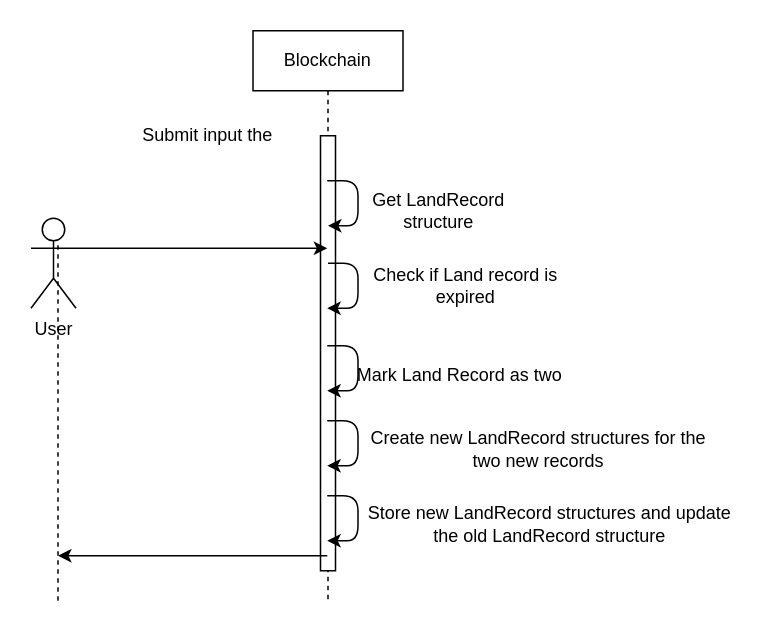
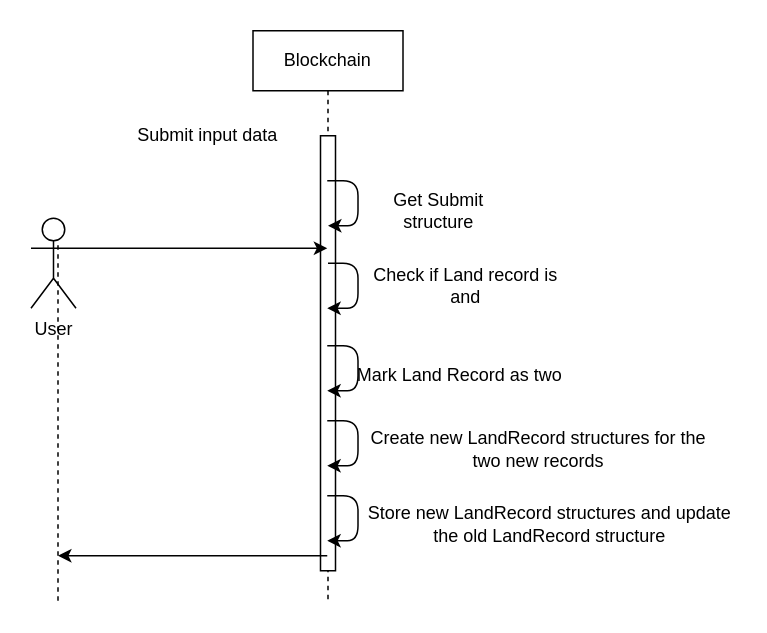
  <mxCell id="0" />
  <mxCell id="1" parent="0" />
  <mxCell id="2" value="Blockchain" style="shape=umlLifeline;perimeter=lifelinePerimeter;whiteSpace=wrap;html=1;container=1;collapsible=0;recursiveResize=0;outlineConnect=0;" vertex="1" parent="1"><mxGeometry x="168" y="20" width="100" height="380" as="geometry" /></mxCell>
  <mxCell id="3" value="" style="html=1;points=[];perimeter=orthogonalPerimeter;" vertex="1" parent="2"><mxGeometry x="45" y="70" width="10" height="290" as="geometry" /></mxCell>
  <mxCell id="4" value="User" style="shape=umlActor;verticalLabelPosition=bottom;verticalAlign=top;html=1;" vertex="1" parent="1"><mxGeometry x="20" y="145" width="30" height="60" as="geometry" /></mxCell>
- <mxCell id="5" value="Get LandRecord structure" style="text;html=1;strokeColor=none;fillColor=none;align=center;verticalAlign=middle;whiteSpace=wrap;rounded=0;" vertex="1" parent="1"><mxGeometry x="242" y="130" width="100" height="20" as="geometry" /></mxCell>
- <mxCell id="6" value="Check if Land record is expired" style="text;html=1;strokeColor=none;fillColor=none;align=center;verticalAlign=middle;whiteSpace=wrap;rounded=0;" vertex="1" parent="1"><mxGeometry x="245" y="180" width="130" height="20" as="geometry" /></mxCell>
+ <mxCell id="5" value="Get Submit structure" style="text;html=1;strokeColor=none;fillColor=none;align=center;verticalAlign=middle;whiteSpace=wrap;rounded=0;" vertex="1" parent="1"><mxGeometry x="242" y="130" width="100" height="20" as="geometry" /></mxCell>
+ <mxCell id="6" value="Check if Land record is and" style="text;html=1;strokeColor=none;fillColor=none;align=center;verticalAlign=middle;whiteSpace=wrap;rounded=0;" vertex="1" parent="1"><mxGeometry x="245" y="180" width="130" height="20" as="geometry" /></mxCell>
  <mxCell id="7" value="" style="endArrow=none;dashed=1;html=1;" edge="1" parent="1"><mxGeometry width="50" height="50" relative="1" as="geometry"><mxPoint x="38" y="400" as="sourcePoint" /><mxPoint x="38" y="160" as="targetPoint" /></mxGeometry></mxCell>
  <mxCell id="8" value="" style="endArrow=classic;html=1;exitX=1;exitY=0.333;exitDx=0;exitDy=0;exitPerimeter=0;" edge="1" parent="1" source="4" target="2"><mxGeometry width="50" height="50" relative="1" as="geometry"><mxPoint x="198" y="200" as="sourcePoint" /><mxPoint x="248" y="150" as="targetPoint" /></mxGeometry></mxCell>
- <mxCell id="9" value="Submit input the" style="text;html=1;strokeColor=none;fillColor=none;align=center;verticalAlign=middle;whiteSpace=wrap;rounded=0;" vertex="1" parent="1"><mxGeometry x="73" y="80" width="130" height="20" as="geometry" /></mxCell>
+ <mxCell id="9" value="Submit input data" style="text;html=1;strokeColor=none;fillColor=none;align=center;verticalAlign=middle;whiteSpace=wrap;rounded=0;" vertex="1" parent="1"><mxGeometry x="73" y="80" width="130" height="20" as="geometry" /></mxCell>
  <mxCell id="10" value="" style="endArrow=classic;html=1;" edge="1" parent="1" source="2"><mxGeometry width="50" height="50" relative="1" as="geometry"><mxPoint x="198" y="200" as="sourcePoint" /><mxPoint x="218" y="150" as="targetPoint" /><Array as="points"><mxPoint x="238" y="120" /><mxPoint x="238" y="150" /></Array></mxGeometry></mxCell>
  <mxCell id="11" value="" style="endArrow=classic;html=1;" edge="1" parent="1" target="2"><mxGeometry width="50" height="50" relative="1" as="geometry"><mxPoint x="218" y="175" as="sourcePoint" /><mxPoint x="228.5" y="205" as="targetPoint" /><Array as="points"><mxPoint x="238" y="175" /><mxPoint x="238" y="205" /></Array></mxGeometry></mxCell>
  <mxCell id="12" value="" style="endArrow=classic;html=1;" edge="1" parent="1" source="2" target="2"><mxGeometry width="50" height="50" relative="1" as="geometry"><mxPoint x="228" y="230" as="sourcePoint" /><mxPoint x="227.5" y="260" as="targetPoint" /><Array as="points"><mxPoint x="238" y="230" /><mxPoint x="238" y="260" /></Array></mxGeometry></mxCell>
  <mxCell id="13" value="Mark Land Record as two" style="text;html=1;strokeColor=none;fillColor=none;align=center;verticalAlign=middle;whiteSpace=wrap;rounded=0;" vertex="1" parent="1"><mxGeometry x="231" y="240" width="150" height="20" as="geometry" /></mxCell>
  <mxCell id="14" value="" style="endArrow=classic;html=1;" edge="1" parent="1" source="2" target="2"><mxGeometry width="50" height="50" relative="1" as="geometry"><mxPoint x="228" y="280" as="sourcePoint" /><mxPoint x="228" y="310" as="targetPoint" /><Array as="points"><mxPoint x="238" y="280" /><mxPoint x="238" y="310" /></Array></mxGeometry></mxCell>
  <mxCell id="15" value="Create new LandRecord structures for the two new records" style="text;html=1;strokeColor=none;fillColor=none;align=center;verticalAlign=middle;whiteSpace=wrap;rounded=0;" vertex="1" parent="1"><mxGeometry x="242" y="289" width="233" height="20" as="geometry" /></mxCell>
  <mxCell id="16" value="" style="endArrow=classic;html=1;" edge="1" parent="1" source="2" target="2"><mxGeometry width="50" height="50" relative="1" as="geometry"><mxPoint x="238" y="330" as="sourcePoint" /><mxPoint x="238" y="360" as="targetPoint" /><Array as="points"><mxPoint x="238" y="330" /><mxPoint x="238" y="360" /></Array></mxGeometry></mxCell>
  <mxCell id="17" value="Store new LandRecord structures and update the old LandRecord structure" style="text;html=1;strokeColor=none;fillColor=none;align=center;verticalAlign=middle;whiteSpace=wrap;rounded=0;" vertex="1" parent="1"><mxGeometry x="243" y="339" width="246" height="20" as="geometry" /></mxCell>
  <mxCell id="18" value="" style="endArrow=classic;html=1;" edge="1" parent="1" source="2"><mxGeometry width="50" height="50" relative="1" as="geometry"><mxPoint x="198" y="290" as="sourcePoint" /><mxPoint x="38" y="370" as="targetPoint" /></mxGeometry></mxCell>
